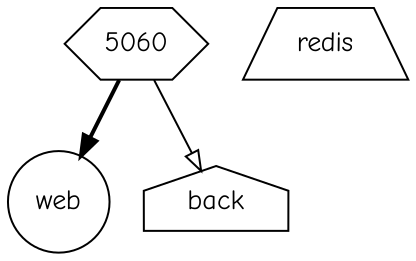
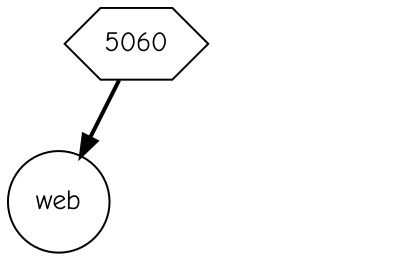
  digraph {
    fontname="Comic Neue"
    node [fillcolor=white fontname="Comic Neue" style=filled]
    edge [fontname="Comic Neue" tailport=5000]
    n1 [label=5060 shape=hexagon]
    web [shape=circle]
-   back [shape=house]
-   redis [shape=trapezium]
    n1 -> web [arrowhead=normal style=bold]
-   n1 -> back [arrowhead=onormal style=solid]
  }
